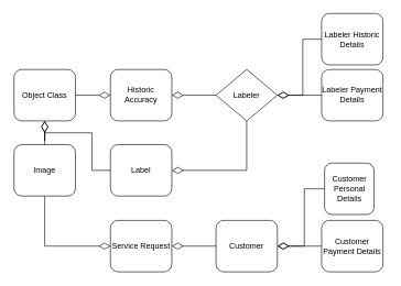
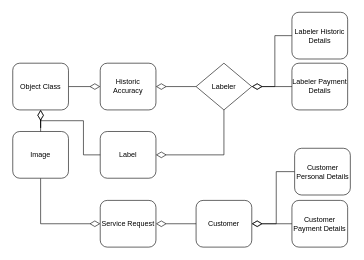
  <mxCell id="0" />
  <mxCell id="1" parent="0" />
  <mxCell id="2" style="edgeStyle=orthogonalEdgeStyle;rounded=0;orthogonalLoop=1;jettySize=auto;html=1;endArrow=none;endFill=0;startArrow=diamondThin;startFill=0;startSize=15;" edge="1" parent="1" source="3" target="7"><mxGeometry relative="1" as="geometry" /></mxCell>
  <mxCell id="3" value="Historic Accuracy" style="rounded=1;whiteSpace=wrap;html=1;" parent="1" vertex="1"><mxGeometry x="166" y="105" width="93" height="78" as="geometry" /></mxCell>
  <mxCell id="4" style="edgeStyle=orthogonalEdgeStyle;shape=connector;rounded=0;orthogonalLoop=1;jettySize=auto;html=1;strokeColor=default;align=center;verticalAlign=middle;fontFamily=Helvetica;fontSize=11;fontColor=default;labelBackgroundColor=default;endArrow=none;endFill=0;startArrow=diamondThin;startFill=0;startSize=15;" edge="1" parent="1" source="7" target="12"><mxGeometry relative="1" as="geometry" /></mxCell>
  <mxCell id="5" style="edgeStyle=orthogonalEdgeStyle;shape=connector;rounded=0;orthogonalLoop=1;jettySize=auto;html=1;entryX=0;entryY=0.5;entryDx=0;entryDy=0;strokeColor=default;align=center;verticalAlign=middle;fontFamily=Helvetica;fontSize=11;fontColor=default;labelBackgroundColor=default;endArrow=none;endFill=0;startArrow=diamondThin;startFill=0;startSize=15;" edge="1" parent="1" source="7" target="13"><mxGeometry relative="1" as="geometry" /></mxCell>
  <mxCell id="6" style="edgeStyle=orthogonalEdgeStyle;shape=connector;rounded=0;orthogonalLoop=1;jettySize=auto;html=1;entryX=1;entryY=0.5;entryDx=0;entryDy=0;strokeColor=default;align=center;verticalAlign=middle;fontFamily=Helvetica;fontSize=11;fontColor=default;labelBackgroundColor=default;endArrow=diamondThin;endFill=0;endSize=15;" edge="1" parent="1" source="7" target="19"><mxGeometry relative="1" as="geometry"><Array as="points"><mxPoint x="372" y="258" /></Array></mxGeometry></mxCell>
  <mxCell id="7" value="Labeler" style="rhombus;whiteSpace=wrap;html=1;" parent="1" vertex="1"><mxGeometry x="326" y="105" width="93" height="78" as="geometry" /></mxCell>
  <mxCell id="8" style="edgeStyle=orthogonalEdgeStyle;shape=connector;rounded=0;orthogonalLoop=1;jettySize=auto;html=1;entryX=0;entryY=0.5;entryDx=0;entryDy=0;strokeColor=default;align=center;verticalAlign=middle;fontFamily=Helvetica;fontSize=11;fontColor=default;labelBackgroundColor=default;endArrow=none;endFill=0;startArrow=diamondThin;startFill=0;startSize=15;" edge="1" parent="1" source="10" target="11"><mxGeometry relative="1" as="geometry" /></mxCell>
  <mxCell id="9" style="edgeStyle=orthogonalEdgeStyle;shape=connector;rounded=0;orthogonalLoop=1;jettySize=auto;html=1;entryX=0;entryY=0.5;entryDx=0;entryDy=0;strokeColor=default;align=center;verticalAlign=middle;fontFamily=Helvetica;fontSize=11;fontColor=default;labelBackgroundColor=default;endArrow=none;endFill=0;startArrow=diamondThin;startFill=0;startSize=15;" edge="1" parent="1" source="10" target="14"><mxGeometry relative="1" as="geometry" /></mxCell>
  <mxCell id="10" value="Customer" style="rounded=1;whiteSpace=wrap;html=1;" parent="1" vertex="1"><mxGeometry x="326" y="334" width="93" height="78" as="geometry" /></mxCell>
  <mxCell id="11" value="Customer Payment Details" style="rounded=1;whiteSpace=wrap;html=1;" parent="1" vertex="1"><mxGeometry x="486" y="334" width="93" height="78" as="geometry" /></mxCell>
  <mxCell id="12" value="Labeler Payment Details" style="rounded=1;whiteSpace=wrap;html=1;" parent="1" vertex="1"><mxGeometry x="486" y="105" width="93" height="78" as="geometry" /></mxCell>
  <mxCell id="13" value="Labeler Historic Details" style="rounded=1;whiteSpace=wrap;html=1;" parent="1" vertex="1"><mxGeometry x="486" y="20" width="93" height="78" as="geometry" /></mxCell>
- <mxCell id="14" value="Customer Personal Details" style="rounded=1;whiteSpace=wrap;html=1;" parent="1" vertex="1"><mxGeometry x="490.5" y="247" width="75" height="78" as="geometry" /></mxCell>
+ <mxCell id="14" value="Customer Personal Details" style="rounded=1;whiteSpace=wrap;html=1;" parent="1" vertex="1"><mxGeometry x="490.5" y="247" width="93" height="78" as="geometry" /></mxCell>
  <mxCell id="15" style="edgeStyle=orthogonalEdgeStyle;shape=connector;rounded=0;orthogonalLoop=1;jettySize=auto;html=1;entryX=0;entryY=0.5;entryDx=0;entryDy=0;strokeColor=default;align=center;verticalAlign=middle;fontFamily=Helvetica;fontSize=11;fontColor=default;labelBackgroundColor=default;endArrow=none;endFill=0;startArrow=diamondThin;startFill=0;startSize=15;" edge="1" parent="1" source="17" target="10"><mxGeometry relative="1" as="geometry" /></mxCell>
  <mxCell id="16" style="edgeStyle=orthogonalEdgeStyle;shape=connector;rounded=0;orthogonalLoop=1;jettySize=auto;html=1;entryX=0.5;entryY=1;entryDx=0;entryDy=0;strokeColor=default;align=center;verticalAlign=middle;fontFamily=Helvetica;fontSize=11;fontColor=default;labelBackgroundColor=default;endArrow=none;endFill=0;startArrow=diamondThin;startFill=0;startSize=15;endSize=15;" edge="1" parent="1" source="17" target="18"><mxGeometry relative="1" as="geometry" /></mxCell>
  <mxCell id="17" value="Service Request" style="rounded=1;whiteSpace=wrap;html=1;" parent="1" vertex="1"><mxGeometry x="166" y="334" width="93" height="78" as="geometry" /></mxCell>
  <mxCell id="18" value="Image" style="rounded=1;whiteSpace=wrap;html=1;" parent="1" vertex="1"><mxGeometry x="20" y="219" width="93" height="78" as="geometry" /></mxCell>
  <mxCell id="19" value="Label" style="rounded=1;whiteSpace=wrap;html=1;" parent="1" vertex="1"><mxGeometry x="166" y="219" width="93" height="78" as="geometry" /></mxCell>
  <mxCell id="20" style="edgeStyle=orthogonalEdgeStyle;shape=connector;rounded=0;orthogonalLoop=1;jettySize=auto;html=1;entryX=0;entryY=0.5;entryDx=0;entryDy=0;strokeColor=default;align=center;verticalAlign=middle;fontFamily=Helvetica;fontSize=11;fontColor=default;labelBackgroundColor=default;endArrow=diamondThin;endFill=0;endSize=15;" edge="1" parent="1" source="23" target="3"><mxGeometry relative="1" as="geometry" /></mxCell>
  <mxCell id="21" style="edgeStyle=orthogonalEdgeStyle;shape=connector;rounded=0;orthogonalLoop=1;jettySize=auto;html=1;entryX=0.5;entryY=0;entryDx=0;entryDy=0;strokeColor=default;align=center;verticalAlign=middle;fontFamily=Helvetica;fontSize=11;fontColor=default;labelBackgroundColor=default;endArrow=none;endFill=0;startArrow=diamondThin;startFill=0;startSize=15;" edge="1" parent="1" source="23" target="18"><mxGeometry relative="1" as="geometry" /></mxCell>
  <mxCell id="22" style="edgeStyle=orthogonalEdgeStyle;shape=connector;rounded=0;orthogonalLoop=1;jettySize=auto;html=1;entryX=0;entryY=0.5;entryDx=0;entryDy=0;strokeColor=default;align=center;verticalAlign=middle;fontFamily=Helvetica;fontSize=11;fontColor=default;labelBackgroundColor=default;endArrow=none;endFill=0;startArrow=diamondThin;startFill=0;endSize=11;startSize=15;" edge="1" parent="1" source="23" target="19"><mxGeometry relative="1" as="geometry"><Array as="points"><mxPoint x="66" y="201" /><mxPoint x="138" y="201" /><mxPoint x="138" y="258" /></Array></mxGeometry></mxCell>
  <mxCell id="23" value="Object Class" style="rounded=1;whiteSpace=wrap;html=1;" parent="1" vertex="1"><mxGeometry x="20" y="105" width="93" height="78" as="geometry" /></mxCell>
